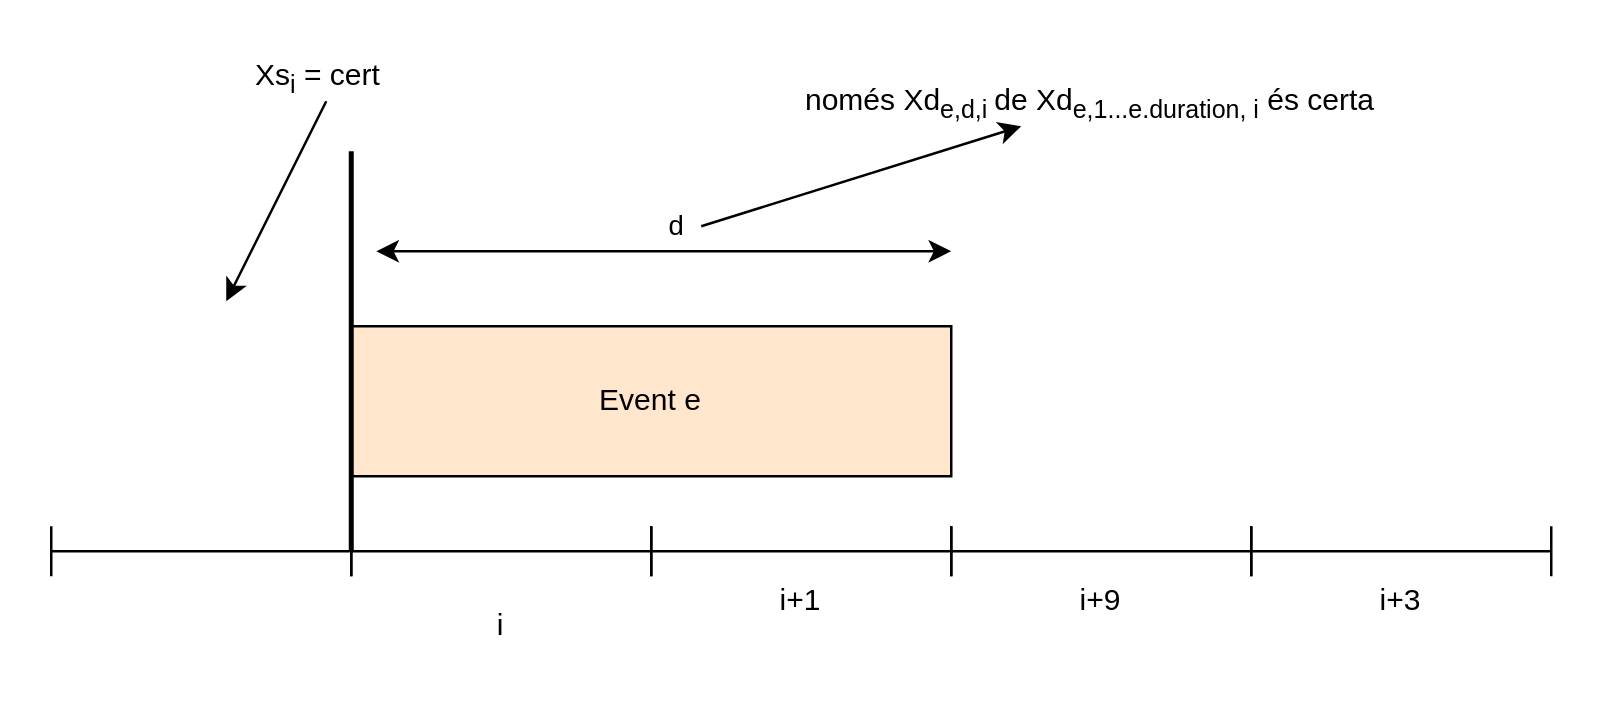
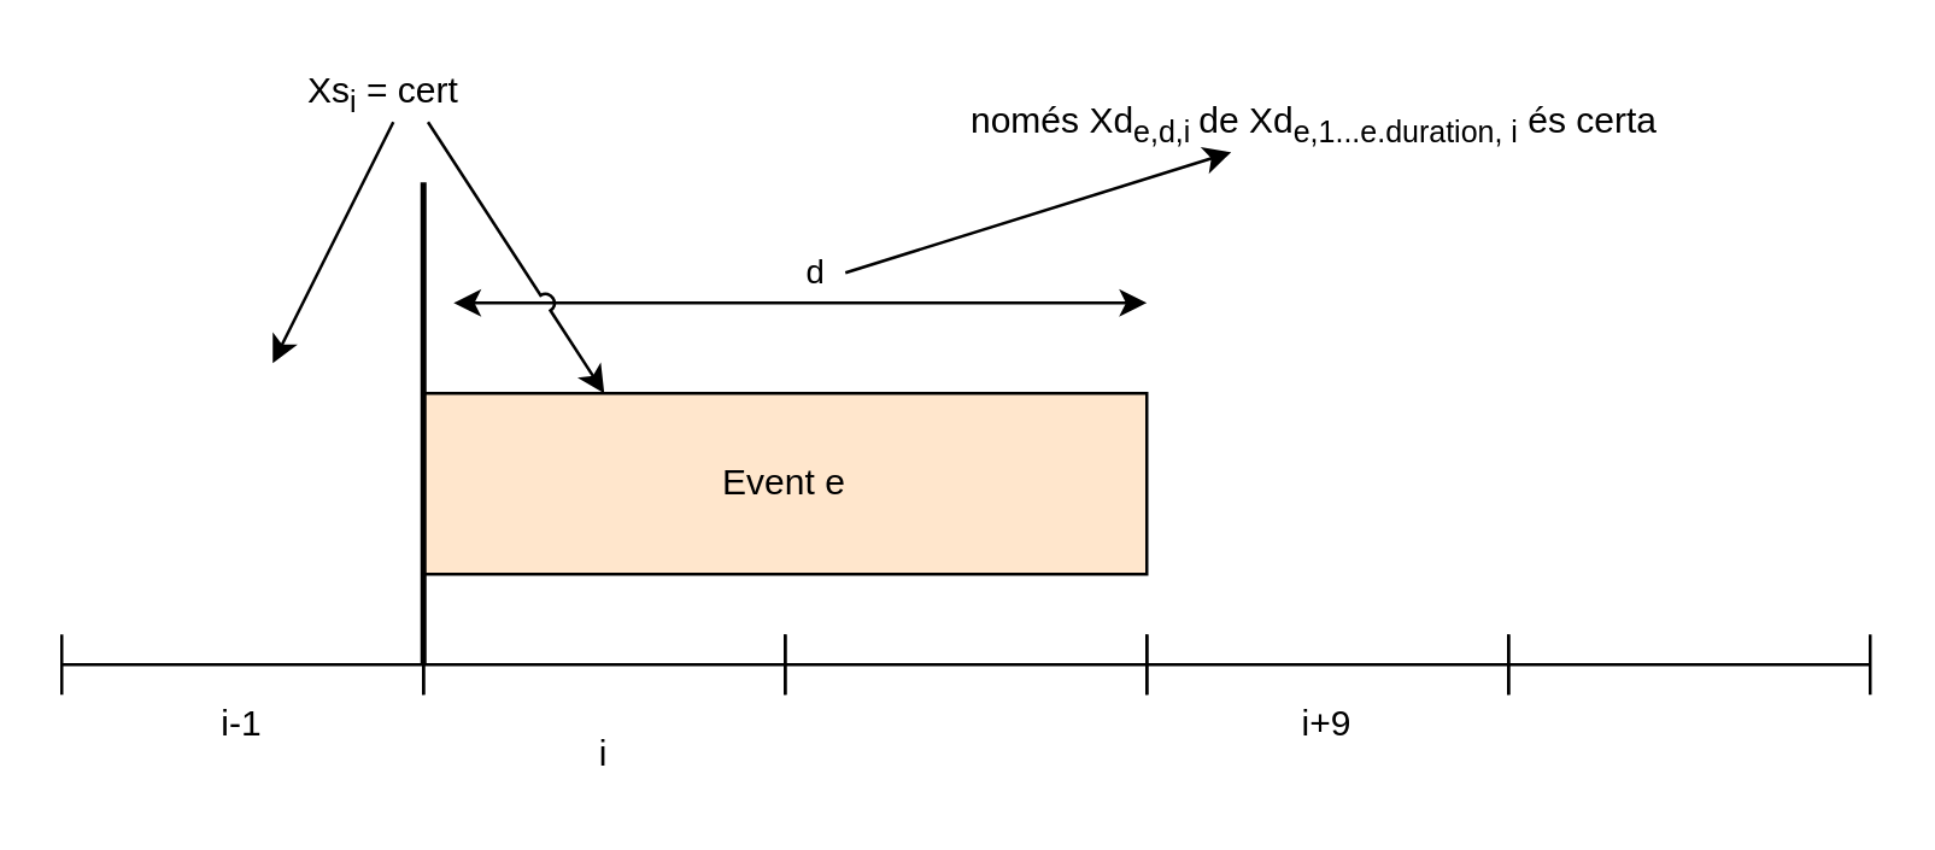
  <mxCell id="0" />
  <mxCell id="1" parent="0" />
  <mxCell id="2" value="" style="shape=crossbar;whiteSpace=wrap;html=1;rounded=1;" vertex="1" parent="1"><mxGeometry x="20" y="210" width="120" height="20" as="geometry" /></mxCell>
  <mxCell id="3" value="" style="shape=crossbar;whiteSpace=wrap;html=1;rounded=1;" vertex="1" parent="1"><mxGeometry x="140" y="210" width="120" height="20" as="geometry" /></mxCell>
  <mxCell id="4" value="" style="shape=crossbar;whiteSpace=wrap;html=1;rounded=1;" vertex="1" parent="1"><mxGeometry x="260" y="210" width="120" height="20" as="geometry" /></mxCell>
  <mxCell id="5" value="" style="shape=crossbar;whiteSpace=wrap;html=1;rounded=1;" vertex="1" parent="1"><mxGeometry x="380" y="210" width="120" height="20" as="geometry" /></mxCell>
  <mxCell id="6" value="" style="shape=crossbar;whiteSpace=wrap;html=1;rounded=1;" vertex="1" parent="1"><mxGeometry x="500" y="210" width="120" height="20" as="geometry" /></mxCell>
  <mxCell id="7" value="Event e" style="rounded=0;whiteSpace=wrap;html=1;fillColor=#ffe6cc;" vertex="1" parent="1"><mxGeometry x="140" y="130" width="240" height="60" as="geometry" /></mxCell>
+ <mxCell id="8" value="i-1" style="text;html=1;strokeColor=none;fillColor=none;align=center;verticalAlign=middle;whiteSpace=wrap;rounded=0;" vertex="1" parent="1"><mxGeometry x="60" y="230" width="40" height="20" as="geometry" /></mxCell>
  <mxCell id="9" value="i" style="text;html=1;strokeColor=none;fillColor=none;align=center;verticalAlign=middle;whiteSpace=wrap;rounded=0;" vertex="1" parent="1"><mxGeometry x="180" y="240" width="40" height="20" as="geometry" /></mxCell>
- <mxCell id="10" value="i+1" style="text;html=1;strokeColor=none;fillColor=none;align=center;verticalAlign=middle;whiteSpace=wrap;rounded=0;" vertex="1" parent="1"><mxGeometry x="300" y="230" width="40" height="20" as="geometry" /></mxCell>
  <mxCell id="11" value="i+9" style="text;html=1;strokeColor=none;fillColor=none;align=center;verticalAlign=middle;whiteSpace=wrap;rounded=0;" vertex="1" parent="1"><mxGeometry x="420" y="230" width="40" height="20" as="geometry" /></mxCell>
- <mxCell id="12" value="i+3" style="text;html=1;strokeColor=none;fillColor=none;align=center;verticalAlign=middle;whiteSpace=wrap;rounded=0;" vertex="1" parent="1"><mxGeometry x="540" y="230" width="40" height="20" as="geometry" /></mxCell>
  <mxCell id="13" value="" style="line;strokeWidth=2;direction=south;html=1;" vertex="1" parent="1"><mxGeometry x="135" y="60" width="10" height="160" as="geometry" /></mxCell>
  <mxCell id="14" style="edgeStyle=none;rounded=0;jumpStyle=arc;orthogonalLoop=1;jettySize=auto;html=1;startArrow=none;startFill=0;endArrow=classic;endFill=1;" edge="1" parent="1" source="15"><mxGeometry relative="1" as="geometry"><mxPoint x="90" y="120" as="targetPoint" /></mxGeometry></mxCell>
  <mxCell id="15" value="Xs&lt;sub&gt;i&lt;/sub&gt;&amp;nbsp;= cert" style="text;html=1;resizable=0;points=[];autosize=1;align=left;verticalAlign=top;spacingTop=-4;" vertex="1" parent="1"><mxGeometry x="100" y="20" width="70" height="20" as="geometry" /></mxCell>
  <mxCell id="16" value="d" style="endArrow=classic;startArrow=classic;html=1;jumpStyle=none;" edge="1" parent="1"><mxGeometry x="0.043" y="10" width="50" height="50" relative="1" as="geometry"><mxPoint x="150" y="100" as="sourcePoint" /><mxPoint x="380" y="100" as="targetPoint" /><Array as="points" /><mxPoint as="offset" /></mxGeometry></mxCell>
  <mxCell id="17" style="rounded=0;orthogonalLoop=1;jettySize=auto;html=1;endArrow=none;endFill=0;startArrow=classic;startFill=1;" edge="1" parent="1" source="18"><mxGeometry relative="1" as="geometry"><mxPoint x="280" y="90" as="targetPoint" /></mxGeometry></mxCell>
  <mxCell id="18" value="només Xd&lt;sub&gt;e,d,i &lt;/sub&gt;de Xd&lt;sub&gt;e,1...e.duration, i&lt;/sub&gt;&amp;nbsp;és certa" style="text;html=1;resizable=0;points=[];autosize=1;align=left;verticalAlign=top;spacingTop=-4;" vertex="1" parent="1"><mxGeometry x="320" y="30" width="240" height="20" as="geometry" /></mxCell>
+ <mxCell id="19" style="edgeStyle=none;rounded=0;orthogonalLoop=1;jettySize=auto;html=1;entryX=0.25;entryY=0;entryDx=0;entryDy=0;startArrow=none;startFill=0;endArrow=classic;endFill=1;jumpStyle=arc;" edge="1" parent="1" source="15" target="7"><mxGeometry relative="1" as="geometry" /></mxCell>
